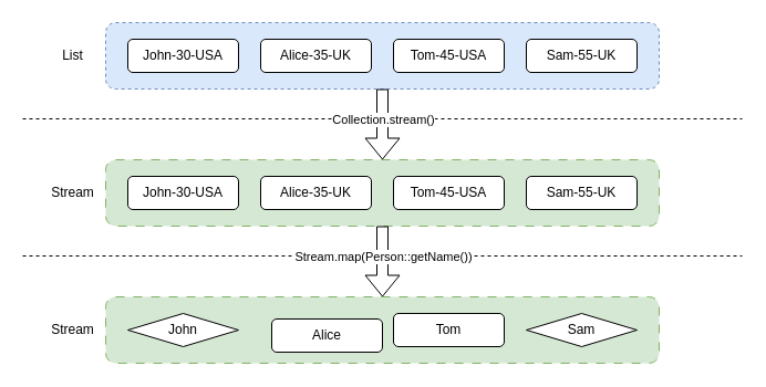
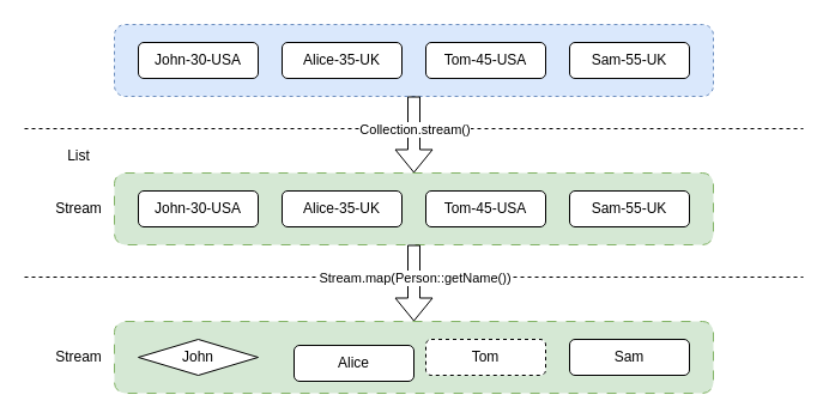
  <mxCell id="0" />
  <mxCell id="1" parent="0" />
- <mxCell id="2" value="List" style="text;html=1;align=center;verticalAlign=middle;resizable=0;points=[];autosize=1;strokeColor=none;fillColor=none;comic=0;jiggle=2;enumerate=0;backgroundOutline=0;" vertex="1" parent="1"><mxGeometry x="45" y="35" width="40" height="30" as="geometry" /></mxCell>
+ <mxCell id="2" value="List" style="text;html=1;align=center;verticalAlign=middle;resizable=0;points=[];autosize=1;strokeColor=none;fillColor=none;comic=0;jiggle=2;enumerate=0;backgroundOutline=0;" vertex="1" parent="1"><mxGeometry x="45" y="115" width="40" height="30" as="geometry" /></mxCell>
  <mxCell id="3" value="" style="rounded=1;whiteSpace=wrap;html=1;dashed=1;fillColor=#dae8fc;strokeColor=#6c8ebf;comic=0;jiggle=2;enumerate=0;backgroundOutline=0;" vertex="1" parent="1"><mxGeometry x="95" y="20" width="500" height="60" as="geometry" /></mxCell>
  <mxCell id="4" value="John-30-USA" style="rounded=1;whiteSpace=wrap;html=1;comic=0;jiggle=2;enumerate=0;backgroundOutline=0;" vertex="1" parent="1"><mxGeometry x="115" y="35" width="100" height="30" as="geometry" /></mxCell>
  <mxCell id="5" value="Alice-35-UK" style="rounded=1;whiteSpace=wrap;html=1;comic=0;jiggle=2;enumerate=0;backgroundOutline=0;" vertex="1" parent="1"><mxGeometry x="235" y="35" width="100" height="30" as="geometry" /></mxCell>
  <mxCell id="6" value="Tom-45-USA" style="rounded=1;whiteSpace=wrap;html=1;comic=0;jiggle=2;enumerate=0;backgroundOutline=0;" vertex="1" parent="1"><mxGeometry x="355" y="35" width="100" height="30" as="geometry" /></mxCell>
  <mxCell id="7" value="Sam-55-UK" style="rounded=1;whiteSpace=wrap;html=1;comic=0;jiggle=2;enumerate=0;backgroundOutline=0;" vertex="1" parent="1"><mxGeometry x="475" y="35" width="100" height="30" as="geometry" /></mxCell>
  <mxCell id="8" value="Stream" style="text;html=1;align=center;verticalAlign=middle;resizable=0;points=[];autosize=1;strokeColor=none;fillColor=none;comic=0;jiggle=2;enumerate=0;backgroundOutline=0;" vertex="1" parent="1"><mxGeometry x="35" y="159" width="60" height="30" as="geometry" /></mxCell>
  <mxCell id="9" value="" style="rounded=1;whiteSpace=wrap;html=1;dashed=1;dashPattern=8 8;fillColor=#d5e8d4;strokeColor=#82b366;comic=0;jiggle=2;enumerate=0;backgroundOutline=0;" vertex="1" parent="1"><mxGeometry x="95" y="144" width="500" height="60" as="geometry" /></mxCell>
  <mxCell id="10" value="John-30-USA" style="rounded=1;whiteSpace=wrap;html=1;comic=0;jiggle=2;enumerate=0;backgroundOutline=0;" vertex="1" parent="1"><mxGeometry x="115" y="159" width="100" height="30" as="geometry" /></mxCell>
  <mxCell id="11" value="Alice-35-UK" style="rounded=1;whiteSpace=wrap;html=1;comic=0;jiggle=2;enumerate=0;backgroundOutline=0;" vertex="1" parent="1"><mxGeometry x="235" y="159" width="100" height="30" as="geometry" /></mxCell>
  <mxCell id="12" value="Tom-45-USA" style="rounded=1;whiteSpace=wrap;html=1;comic=0;jiggle=2;enumerate=0;backgroundOutline=0;" vertex="1" parent="1"><mxGeometry x="355" y="159" width="100" height="30" as="geometry" /></mxCell>
  <mxCell id="13" value="Sam-55-UK" style="rounded=1;whiteSpace=wrap;html=1;comic=0;jiggle=2;enumerate=0;backgroundOutline=0;" vertex="1" parent="1"><mxGeometry x="475" y="159" width="100" height="30" as="geometry" /></mxCell>
  <mxCell id="14" value="" style="endArrow=none;dashed=1;html=1;rounded=0;strokeWidth=1;comic=0;jiggle=2;enumerate=0;backgroundOutline=0;" edge="1" parent="1"><mxGeometry width="50" height="50" relative="1" as="geometry"><mxPoint x="20" y="107" as="sourcePoint" /><mxPoint x="670" y="107" as="targetPoint" /></mxGeometry></mxCell>
  <mxCell id="15" value="" style="shape=flexArrow;endArrow=classic;html=1;rounded=0;entryX=0.5;entryY=0;entryDx=0;entryDy=0;exitX=0.5;exitY=1;exitDx=0;exitDy=0;comic=0;jiggle=2;enumerate=0;backgroundOutline=0;" edge="1" parent="1" source="3" target="9"><mxGeometry width="50" height="50" relative="1" as="geometry"><mxPoint x="305" y="137" as="sourcePoint" /><mxPoint x="355" y="87" as="targetPoint" /></mxGeometry></mxCell>
  <mxCell id="16" value="Collection.stream()" style="edgeLabel;html=1;align=center;verticalAlign=middle;resizable=0;points=[];comic=0;jiggle=2;enumerate=0;backgroundOutline=0;" vertex="1" connectable="0" parent="15"><mxGeometry x="-0.431" y="1" relative="1" as="geometry"><mxPoint x="-1" y="9" as="offset" /></mxGeometry></mxCell>
  <mxCell id="17" value="Stream" style="text;html=1;align=center;verticalAlign=middle;resizable=0;points=[];autosize=1;strokeColor=none;fillColor=none;comic=0;jiggle=2;enumerate=0;backgroundOutline=0;" vertex="1" parent="1"><mxGeometry x="35" y="283" width="60" height="30" as="geometry" /></mxCell>
  <mxCell id="18" value="" style="rounded=1;whiteSpace=wrap;html=1;dashed=1;dashPattern=8 8;fillColor=#d5e8d4;strokeColor=#82b366;comic=0;jiggle=2;enumerate=0;backgroundOutline=0;" vertex="1" parent="1"><mxGeometry x="95" y="268" width="500" height="60" as="geometry" /></mxCell>
  <mxCell id="19" value="John" style="rhombus;whiteSpace=wrap;html=1;comic=0;jiggle=2;enumerate=0;backgroundOutline=0;" vertex="1" parent="1"><mxGeometry x="115" y="283" width="100" height="30" as="geometry" /></mxCell>
  <mxCell id="20" value="Alice" style="rounded=1;whiteSpace=wrap;html=1;comic=0;jiggle=2;enumerate=0;backgroundOutline=0;" vertex="1" parent="1"><mxGeometry x="245" y="288" width="100" height="30" as="geometry" /></mxCell>
- <mxCell id="21" value="Tom" style="rounded=1;whiteSpace=wrap;html=1;comic=0;jiggle=2;enumerate=0;backgroundOutline=0;" vertex="1" parent="1"><mxGeometry x="355" y="283" width="100" height="30" as="geometry" /></mxCell>
- <mxCell id="22" value="Sam" style="rhombus;whiteSpace=wrap;html=1;comic=0;jiggle=2;enumerate=0;backgroundOutline=0;" vertex="1" parent="1"><mxGeometry x="475" y="283" width="100" height="30" as="geometry" /></mxCell>
+ <mxCell id="21" value="Tom" style="rounded=1;whiteSpace=wrap;html=1;comic=0;jiggle=2;enumerate=0;backgroundOutline=0;dashed=1;" vertex="1" parent="1"><mxGeometry x="355" y="283" width="100" height="30" as="geometry" /></mxCell>
+ <mxCell id="22" value="Sam" style="rounded=1;whiteSpace=wrap;html=1;comic=0;jiggle=2;enumerate=0;backgroundOutline=0;" vertex="1" parent="1"><mxGeometry x="475" y="283" width="100" height="30" as="geometry" /></mxCell>
  <mxCell id="23" value="" style="endArrow=none;dashed=1;html=1;rounded=0;strokeWidth=1;comic=0;jiggle=2;enumerate=0;backgroundOutline=0;" edge="1" parent="1"><mxGeometry width="50" height="50" relative="1" as="geometry"><mxPoint x="20" y="231" as="sourcePoint" /><mxPoint x="670" y="231" as="targetPoint" /></mxGeometry></mxCell>
  <mxCell id="24" value="" style="shape=flexArrow;endArrow=classic;html=1;rounded=0;entryX=0.5;entryY=0;entryDx=0;entryDy=0;exitX=0.5;exitY=1;exitDx=0;exitDy=0;comic=0;jiggle=2;enumerate=0;backgroundOutline=0;" edge="1" parent="1" target="18"><mxGeometry width="50" height="50" relative="1" as="geometry"><mxPoint x="345" y="204" as="sourcePoint" /><mxPoint x="355" y="211" as="targetPoint" /></mxGeometry></mxCell>
  <mxCell id="25" value="Stream.map(Person::getName())" style="edgeLabel;html=1;align=center;verticalAlign=middle;resizable=0;points=[];comic=0;jiggle=2;enumerate=0;backgroundOutline=0;" vertex="1" connectable="0" parent="24"><mxGeometry x="-0.431" y="1" relative="1" as="geometry"><mxPoint x="-1" y="9" as="offset" /></mxGeometry></mxCell>
